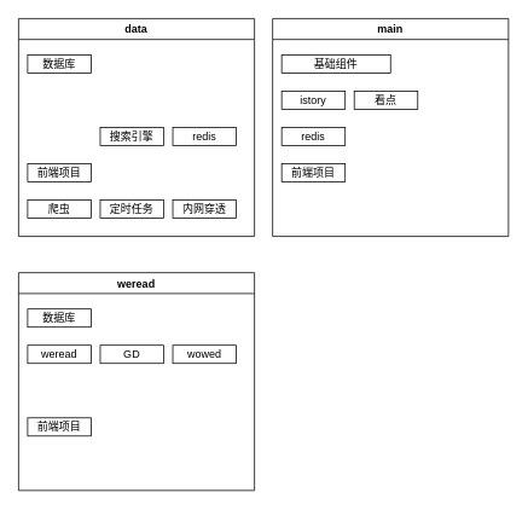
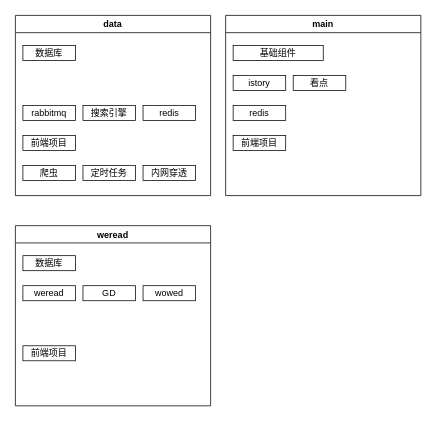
  <mxCell id="0" />
  <mxCell id="1" parent="0" />
  <mxCell id="2" value="data" style="swimlane;" vertex="1" parent="1"><mxGeometry x="20" y="20" width="260" height="240" as="geometry"><mxRectangle x="120" y="80" width="60" height="23" as="alternateBounds" /></mxGeometry></mxCell>
  <mxCell id="3" value="数据库" style="rounded=0;whiteSpace=wrap;html=1;" vertex="1" parent="2"><mxGeometry x="10" y="40" width="70" height="20" as="geometry" /></mxCell>
+ <mxCell id="4" value="rabbitmq" style="rounded=0;whiteSpace=wrap;html=1;" vertex="1" parent="2"><mxGeometry x="10" y="120" width="70" height="20" as="geometry" /></mxCell>
  <mxCell id="5" value="前端项目" style="rounded=0;whiteSpace=wrap;html=1;" vertex="1" parent="2"><mxGeometry x="10" y="160" width="70" height="20" as="geometry" /></mxCell>
  <mxCell id="6" value="搜索引擎" style="rounded=0;whiteSpace=wrap;html=1;" vertex="1" parent="2"><mxGeometry x="90" y="120" width="70" height="20" as="geometry" /></mxCell>
  <mxCell id="7" value="redis" style="rounded=0;whiteSpace=wrap;html=1;" vertex="1" parent="2"><mxGeometry x="170" y="120" width="70" height="20" as="geometry" /></mxCell>
  <mxCell id="8" value="爬虫" style="rounded=0;whiteSpace=wrap;html=1;" vertex="1" parent="2"><mxGeometry x="10" y="200" width="70" height="20" as="geometry" /></mxCell>
  <mxCell id="9" value="定时任务" style="rounded=0;whiteSpace=wrap;html=1;" vertex="1" parent="2"><mxGeometry x="90" y="200" width="70" height="20" as="geometry" /></mxCell>
  <mxCell id="10" value="内网穿透" style="rounded=0;whiteSpace=wrap;html=1;" vertex="1" parent="2"><mxGeometry x="170" y="200" width="70" height="20" as="geometry" /></mxCell>
  <mxCell id="11" value="main" style="swimlane;" vertex="1" parent="1"><mxGeometry x="300" y="20" width="260" height="240" as="geometry" /></mxCell>
  <mxCell id="12" value="istory" style="rounded=0;whiteSpace=wrap;html=1;" vertex="1" parent="11"><mxGeometry x="10" y="80" width="70" height="20" as="geometry" /></mxCell>
  <mxCell id="13" value="看点" style="rounded=0;whiteSpace=wrap;html=1;" vertex="1" parent="11"><mxGeometry x="90" y="80" width="70" height="20" as="geometry" /></mxCell>
  <mxCell id="14" value="前端项目" style="rounded=0;whiteSpace=wrap;html=1;" vertex="1" parent="11"><mxGeometry x="10" y="160" width="70" height="20" as="geometry" /></mxCell>
  <mxCell id="15" value="基础组件" style="rounded=0;whiteSpace=wrap;html=1;" vertex="1" parent="11"><mxGeometry x="10" y="40" width="120" height="20" as="geometry" /></mxCell>
  <mxCell id="16" value="redis" style="rounded=0;whiteSpace=wrap;html=1;" vertex="1" parent="11"><mxGeometry x="10" y="120" width="70" height="20" as="geometry" /></mxCell>
  <mxCell id="17" value="weread" style="swimlane;" vertex="1" parent="1"><mxGeometry x="20" y="300" width="260" height="240" as="geometry" /></mxCell>
  <mxCell id="18" value="weread" style="rounded=0;whiteSpace=wrap;html=1;" vertex="1" parent="17"><mxGeometry x="10" y="80" width="70" height="20" as="geometry" /></mxCell>
  <mxCell id="19" value="GD" style="rounded=0;whiteSpace=wrap;html=1;" vertex="1" parent="17"><mxGeometry x="90" y="80" width="70" height="20" as="geometry" /></mxCell>
  <mxCell id="20" value="前端项目" style="rounded=0;whiteSpace=wrap;html=1;" vertex="1" parent="17"><mxGeometry x="10" y="160" width="70" height="20" as="geometry" /></mxCell>
  <mxCell id="21" value="wowed" style="rounded=0;whiteSpace=wrap;html=1;" vertex="1" parent="17"><mxGeometry x="170" y="80" width="70" height="20" as="geometry" /></mxCell>
  <mxCell id="22" value="数据库" style="rounded=0;whiteSpace=wrap;html=1;" vertex="1" parent="17"><mxGeometry x="10" y="40" width="70" height="20" as="geometry" /></mxCell>
